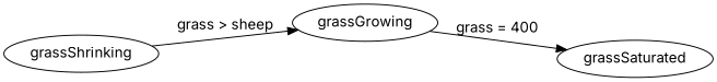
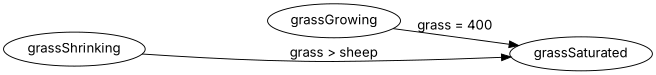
  strict digraph {
    fontname=Inter
    rankdir=LR
    node [fontname=Inter]
    edge [fontname=Inter]
    grassGrowing
    grassSaturated
    grassShrinking
    grassGrowing -> grassSaturated [label="grass = 400"]
-   grassShrinking -> grassGrowing [label="grass > sheep"]
+   grassShrinking -> grassSaturated [label="grass > sheep"]
  }
